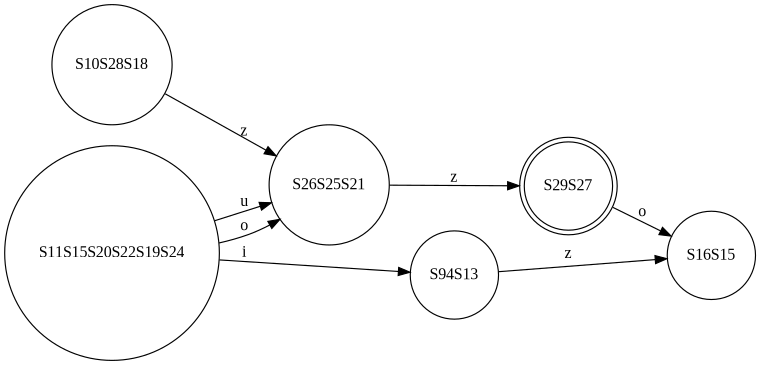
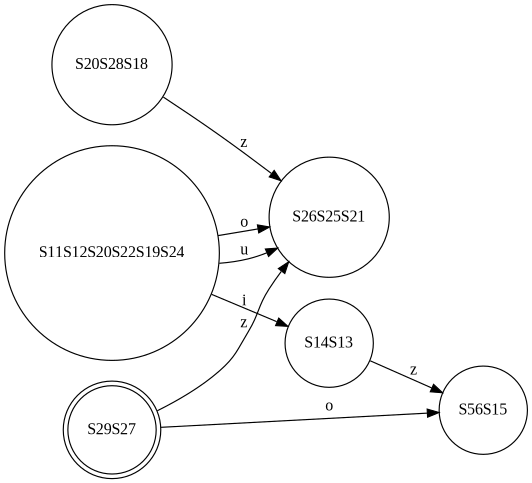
  digraph {
    fontname="Liberation Serif"
    rankdir=LR
    node [fontname="Liberation Serif" shape=circle]
    edge [fontname="Liberation Serif"]
-   n1 [label=S10S28S18]
+   n1 [label=S20S28S18]
    n2 [label=S26S25S21]
-   n3 [label=S11S15S20S22S19S24]
-   n4 [label=S94S13]
-   n5 [label=S16S15]
+   n3 [label=S11S12S20S22S19S24]
+   n4 [label=S14S13]
+   n5 [label=S56S15]
    n6 [label=S29S27 shape=doublecircle]
    n1 -> n2 [label=z]
-   n2 -> n6 [label=z]
+   n6 -> n2 [label=z]
    n3 -> n2 [label=u]
    n3 -> n2 [label=o]
    n3 -> n4 [label=i]
    n4 -> n5 [label=z]
    n6 -> n5 [label=o]
  }
